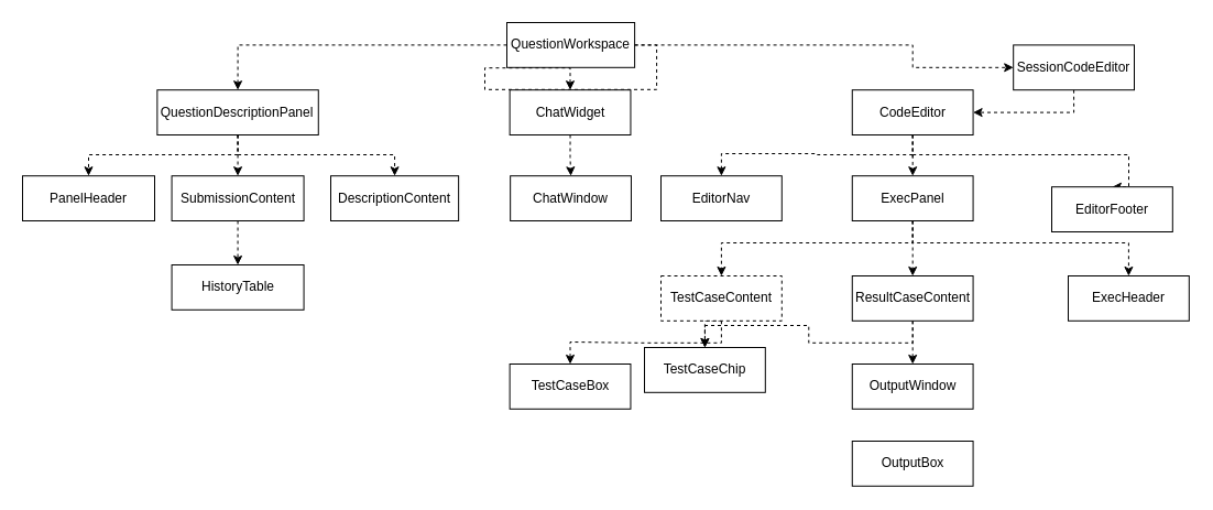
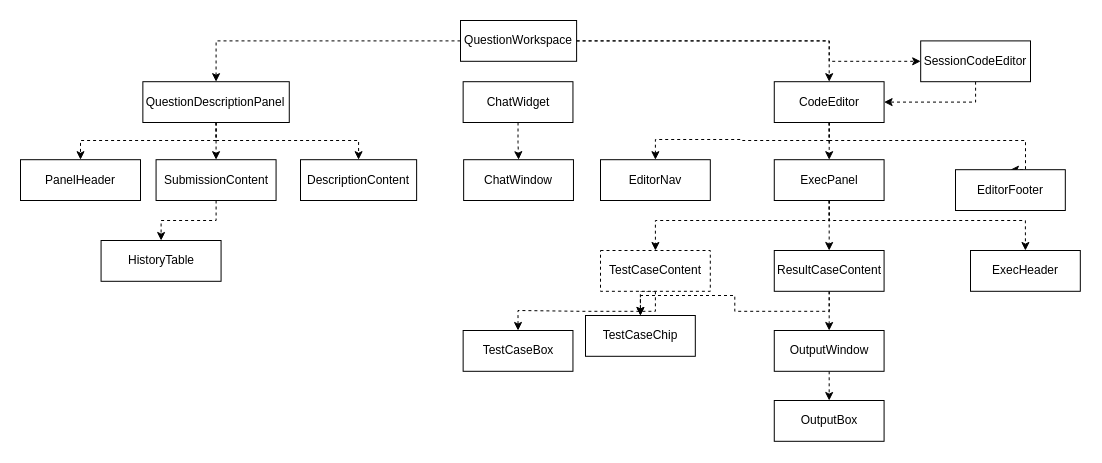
  <mxCell id="0" />
  <mxCell id="1" parent="0" />
  <mxCell id="2" value="QuestionWorkspace" style="rounded=0;whiteSpace=wrap;html=1;" parent="1" vertex="1"><mxGeometry x="460" y="20" width="116.11" height="40.8" as="geometry" /></mxCell>
  <mxCell id="3" style="edgeStyle=orthogonalEdgeStyle;rounded=0;orthogonalLoop=1;jettySize=auto;html=1;exitX=0.5;exitY=1;exitDx=0;exitDy=0;entryX=0.5;entryY=0;entryDx=0;entryDy=0;dashed=1;" edge="1" parent="1" source="6" target="25"><mxGeometry relative="1" as="geometry"><Array as="points"><mxPoint x="829" y="140" /><mxPoint x="1025" y="140" /></Array></mxGeometry></mxCell>
  <mxCell id="4" value="" style="edgeStyle=orthogonalEdgeStyle;rounded=0;orthogonalLoop=1;jettySize=auto;html=1;dashed=1;" edge="1" parent="1" source="6" target="29"><mxGeometry relative="1" as="geometry" /></mxCell>
  <mxCell id="5" style="edgeStyle=orthogonalEdgeStyle;rounded=0;orthogonalLoop=1;jettySize=auto;html=1;exitX=0.5;exitY=1;exitDx=0;exitDy=0;entryX=0.5;entryY=0;entryDx=0;entryDy=0;dashed=1;" edge="1" parent="1" source="6" target="24"><mxGeometry relative="1" as="geometry"><Array as="points"><mxPoint x="829" y="140" /><mxPoint x="742" y="140" /><mxPoint x="655" y="139" /></Array></mxGeometry></mxCell>
  <mxCell id="6" value="CodeEditor" style="rounded=0;whiteSpace=wrap;html=1;" parent="1" vertex="1"><mxGeometry x="773.774" y="81.2" width="109.811" height="40.8" as="geometry" /></mxCell>
- <mxCell id="7" style="edgeStyle=orthogonalEdgeStyle;rounded=0;orthogonalLoop=1;jettySize=auto;html=1;exitX=1;exitY=0.5;exitDx=0;exitDy=0;dashed=1;" parent="1" source="2" target="8" edge="1"><mxGeometry relative="1" as="geometry" /></mxCell>
+ <mxCell id="7" style="edgeStyle=orthogonalEdgeStyle;rounded=0;orthogonalLoop=1;jettySize=auto;html=1;exitX=1;exitY=0.5;exitDx=0;exitDy=0;dashed=1;" parent="1" source="2" target="6" edge="1"><mxGeometry relative="1" as="geometry" /></mxCell>
  <mxCell id="8" value="ChatWidget" style="rounded=0;whiteSpace=wrap;html=1;" parent="1" vertex="1"><mxGeometry x="462.642" y="81.2" width="109.811" height="40.8" as="geometry" /></mxCell>
  <mxCell id="9" style="edgeStyle=orthogonalEdgeStyle;rounded=0;orthogonalLoop=1;jettySize=auto;html=1;exitX=0.5;exitY=1;exitDx=0;exitDy=0;entryX=0.5;entryY=0;entryDx=0;entryDy=0;dashed=1;" edge="1" parent="1" source="12" target="21"><mxGeometry relative="1" as="geometry" /></mxCell>
  <mxCell id="10" style="edgeStyle=orthogonalEdgeStyle;rounded=0;orthogonalLoop=1;jettySize=auto;html=1;exitX=0.5;exitY=1;exitDx=0;exitDy=0;entryX=0.5;entryY=0;entryDx=0;entryDy=0;dashed=1;" edge="1" parent="1" source="12" target="22"><mxGeometry relative="1" as="geometry"><Array as="points"><mxPoint x="216" y="140" /><mxPoint x="80" y="140" /></Array></mxGeometry></mxCell>
  <mxCell id="11" style="edgeStyle=orthogonalEdgeStyle;rounded=0;orthogonalLoop=1;jettySize=auto;html=1;exitX=0.5;exitY=1;exitDx=0;exitDy=0;entryX=0.5;entryY=0;entryDx=0;entryDy=0;dashed=1;" edge="1" parent="1" source="12" target="19"><mxGeometry relative="1" as="geometry"><Array as="points"><mxPoint x="216" y="140" /><mxPoint x="358" y="140" /></Array></mxGeometry></mxCell>
  <mxCell id="12" value="QuestionDescriptionPanel" style="rounded=0;whiteSpace=wrap;html=1;" parent="1" vertex="1"><mxGeometry x="142.358" y="81.2" width="146.415" height="40.8" as="geometry" /></mxCell>
  <mxCell id="13" style="edgeStyle=orthogonalEdgeStyle;rounded=0;orthogonalLoop=1;jettySize=auto;html=1;exitX=0;exitY=0.5;exitDx=0;exitDy=0;entryX=0.5;entryY=0;entryDx=0;entryDy=0;dashed=1;" parent="1" source="2" target="12" edge="1"><mxGeometry relative="1" as="geometry" /></mxCell>
  <mxCell id="14" value="ChatWindow" style="rounded=0;whiteSpace=wrap;html=1;" vertex="1" parent="1"><mxGeometry x="463.152" y="159.2" width="109.811" height="40.8" as="geometry" /></mxCell>
  <mxCell id="15" style="edgeStyle=orthogonalEdgeStyle;rounded=0;orthogonalLoop=1;jettySize=auto;html=1;exitX=0.5;exitY=1;exitDx=0;exitDy=0;dashed=1;" edge="1" parent="1" source="8" target="14"><mxGeometry relative="1" as="geometry" /></mxCell>
  <mxCell id="16" style="edgeStyle=orthogonalEdgeStyle;rounded=0;orthogonalLoop=1;jettySize=auto;html=1;exitX=0.5;exitY=1;exitDx=0;exitDy=0;entryX=1;entryY=0.5;entryDx=0;entryDy=0;dashed=1;" edge="1" parent="1" source="17" target="6"><mxGeometry relative="1" as="geometry" /></mxCell>
  <mxCell id="17" value="SessionCodeEditor" style="rounded=0;whiteSpace=wrap;html=1;" vertex="1" parent="1"><mxGeometry x="920.189" y="40.4" width="109.811" height="40.8" as="geometry" /></mxCell>
  <mxCell id="18" style="edgeStyle=orthogonalEdgeStyle;rounded=0;orthogonalLoop=1;jettySize=auto;html=1;exitX=1;exitY=0.5;exitDx=0;exitDy=0;entryX=0;entryY=0.5;entryDx=0;entryDy=0;dashed=1;" edge="1" parent="1" source="2" target="17"><mxGeometry relative="1" as="geometry"><Array as="points"><mxPoint x="828.679" y="40.4" /><mxPoint x="828.679" y="60.8" /></Array></mxGeometry></mxCell>
  <mxCell id="19" value="DescriptionContent" style="rounded=0;whiteSpace=wrap;html=1;" vertex="1" parent="1"><mxGeometry x="300" y="159.2" width="116.13" height="40.8" as="geometry" /></mxCell>
  <mxCell id="20" value="" style="edgeStyle=orthogonalEdgeStyle;rounded=0;orthogonalLoop=1;jettySize=auto;html=1;dashed=1;" edge="1" parent="1" source="21" target="23"><mxGeometry relative="1" as="geometry" /></mxCell>
  <mxCell id="21" value="SubmissionContent" style="rounded=0;whiteSpace=wrap;html=1;" vertex="1" parent="1"><mxGeometry x="155.57" y="159.2" width="120" height="40.8" as="geometry" /></mxCell>
  <mxCell id="22" value="PanelHeader" style="rounded=0;whiteSpace=wrap;html=1;" vertex="1" parent="1"><mxGeometry x="20" y="159.2" width="120" height="40.8" as="geometry" /></mxCell>
- <mxCell id="23" value="HistoryTable" style="rounded=0;whiteSpace=wrap;html=1;" vertex="1" parent="1"><mxGeometry x="155.57" y="240" width="120" height="40.8" as="geometry" /></mxCell>
+ <mxCell id="23" value="HistoryTable" style="rounded=0;whiteSpace=wrap;html=1;" vertex="1" parent="1"><mxGeometry x="100.57" y="240" width="120" height="40.8" as="geometry" /></mxCell>
  <mxCell id="24" value="EditorNav" style="rounded=0;whiteSpace=wrap;html=1;" vertex="1" parent="1"><mxGeometry x="600.002" y="159.2" width="109.811" height="40.8" as="geometry" /></mxCell>
  <mxCell id="25" value="EditorFooter" style="rounded=0;whiteSpace=wrap;html=1;" vertex="1" parent="1"><mxGeometry x="955.002" y="169.2" width="109.811" height="40.8" as="geometry" /></mxCell>
  <mxCell id="26" style="edgeStyle=orthogonalEdgeStyle;rounded=0;orthogonalLoop=1;jettySize=auto;html=1;exitX=0.5;exitY=1;exitDx=0;exitDy=0;entryX=0.5;entryY=0;entryDx=0;entryDy=0;dashed=1;" edge="1" parent="1" source="29" target="36"><mxGeometry relative="1" as="geometry"><Array as="points"><mxPoint x="829" y="220" /><mxPoint x="1025" y="220" /></Array></mxGeometry></mxCell>
  <mxCell id="27" style="edgeStyle=orthogonalEdgeStyle;rounded=0;orthogonalLoop=1;jettySize=auto;html=1;exitX=0.5;exitY=1;exitDx=0;exitDy=0;entryX=0.5;entryY=0;entryDx=0;entryDy=0;dashed=1;" edge="1" parent="1" source="29" target="35"><mxGeometry relative="1" as="geometry" /></mxCell>
  <mxCell id="28" style="edgeStyle=orthogonalEdgeStyle;rounded=0;orthogonalLoop=1;jettySize=auto;html=1;exitX=0.5;exitY=1;exitDx=0;exitDy=0;entryX=0.5;entryY=0;entryDx=0;entryDy=0;dashed=1;" edge="1" parent="1" source="29" target="32"><mxGeometry relative="1" as="geometry"><Array as="points"><mxPoint x="829" y="220" /><mxPoint x="655" y="220" /></Array></mxGeometry></mxCell>
  <mxCell id="29" value="ExecPanel" style="rounded=0;whiteSpace=wrap;html=1;" vertex="1" parent="1"><mxGeometry x="773.772" y="159.2" width="109.811" height="40.8" as="geometry" /></mxCell>
  <mxCell id="30" style="edgeStyle=orthogonalEdgeStyle;rounded=0;orthogonalLoop=1;jettySize=auto;html=1;exitX=0.5;exitY=1;exitDx=0;exitDy=0;entryX=0.5;entryY=0;entryDx=0;entryDy=0;dashed=1;" edge="1" parent="1" source="32" target="37"><mxGeometry relative="1" as="geometry" /></mxCell>
  <mxCell id="31" style="edgeStyle=orthogonalEdgeStyle;rounded=0;orthogonalLoop=1;jettySize=auto;html=1;exitX=0.5;exitY=1;exitDx=0;exitDy=0;entryX=0.5;entryY=0;entryDx=0;entryDy=0;dashed=1;" edge="1" parent="1" source="32" target="38"><mxGeometry relative="1" as="geometry" /></mxCell>
  <mxCell id="32" value="TestCaseContent" style="rounded=0;whiteSpace=wrap;html=1;dashed=1;" vertex="1" parent="1"><mxGeometry x="600.002" y="250" width="109.811" height="40.8" as="geometry" /></mxCell>
  <mxCell id="33" style="edgeStyle=orthogonalEdgeStyle;rounded=0;orthogonalLoop=1;jettySize=auto;html=1;exitX=0.5;exitY=1;exitDx=0;exitDy=0;entryX=0.5;entryY=0;entryDx=0;entryDy=0;dashed=1;" edge="1" parent="1" source="35" target="38"><mxGeometry relative="1" as="geometry" /></mxCell>
  <mxCell id="34" style="edgeStyle=orthogonalEdgeStyle;rounded=0;orthogonalLoop=1;jettySize=auto;html=1;exitX=0.5;exitY=1;exitDx=0;exitDy=0;entryX=0.5;entryY=0;entryDx=0;entryDy=0;dashed=1;" edge="1" parent="1" source="35" target="40"><mxGeometry relative="1" as="geometry" /></mxCell>
  <mxCell id="35" value="ResultCaseContent" style="rounded=0;whiteSpace=wrap;html=1;" vertex="1" parent="1"><mxGeometry x="773.772" y="250" width="109.811" height="40.8" as="geometry" /></mxCell>
  <mxCell id="36" value="ExecHeader" style="rounded=0;whiteSpace=wrap;html=1;" vertex="1" parent="1"><mxGeometry x="970.002" y="250" width="109.811" height="40.8" as="geometry" /></mxCell>
  <mxCell id="37" value="TestCaseBox" style="rounded=0;whiteSpace=wrap;html=1;" vertex="1" parent="1"><mxGeometry x="462.642" y="330" width="109.811" height="40.8" as="geometry" /></mxCell>
  <mxCell id="38" value="TestCaseChip" style="rounded=0;whiteSpace=wrap;html=1;" vertex="1" parent="1"><mxGeometry x="585.002" y="315" width="109.811" height="40.8" as="geometry" /></mxCell>
+ <mxCell id="39" style="edgeStyle=orthogonalEdgeStyle;rounded=0;orthogonalLoop=1;jettySize=auto;html=1;exitX=0.5;exitY=1;exitDx=0;exitDy=0;entryX=0.5;entryY=0;entryDx=0;entryDy=0;dashed=1;" edge="1" parent="1" source="40" target="41"><mxGeometry relative="1" as="geometry" /></mxCell>
  <mxCell id="40" value="OutputWindow" style="rounded=0;whiteSpace=wrap;html=1;" vertex="1" parent="1"><mxGeometry x="773.772" y="330" width="109.811" height="40.8" as="geometry" /></mxCell>
  <mxCell id="41" value="OutputBox" style="rounded=0;whiteSpace=wrap;html=1;" vertex="1" parent="1"><mxGeometry x="773.772" y="400" width="109.811" height="40.8" as="geometry" /></mxCell>
